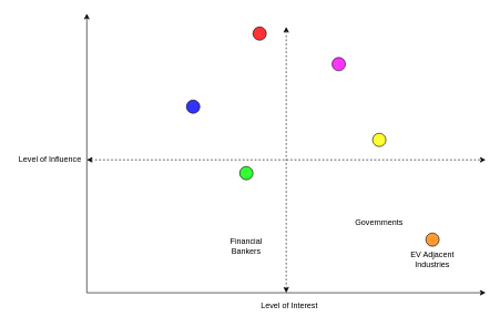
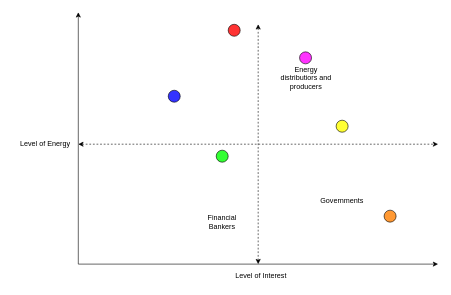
  <mxCell id="0" />
  <mxCell id="1" parent="0" />
  <mxCell id="2" value="" style="endArrow=classic;html=1;" edge="1" parent="1"><mxGeometry width="50" height="50" relative="1" as="geometry"><mxPoint x="130" y="440" as="sourcePoint" /><mxPoint x="130" y="20" as="targetPoint" /></mxGeometry></mxCell>
  <mxCell id="3" value="" style="endArrow=classic;html=1;" edge="1" parent="1"><mxGeometry width="50" height="50" relative="1" as="geometry"><mxPoint x="130" y="440" as="sourcePoint" /><mxPoint x="730" y="440" as="targetPoint" /></mxGeometry></mxCell>
  <mxCell id="4" value="" style="endArrow=classic;dashed=1;html=1;endFill=1;startArrow=classic;startFill=1;" edge="1" parent="1"><mxGeometry width="50" height="50" relative="1" as="geometry"><mxPoint x="430" y="440" as="sourcePoint" /><mxPoint x="430" y="40" as="targetPoint" /></mxGeometry></mxCell>
  <mxCell id="5" value="" style="endArrow=classic;dashed=1;html=1;startArrow=classic;startFill=1;endFill=1;" edge="1" parent="1"><mxGeometry width="50" height="50" relative="1" as="geometry"><mxPoint x="130" y="240" as="sourcePoint" /><mxPoint x="730" y="240" as="targetPoint" /></mxGeometry></mxCell>
- <mxCell id="6" value="Level of Influence" style="text;html=1;strokeColor=none;fillColor=none;align=center;verticalAlign=middle;whiteSpace=wrap;rounded=0;" vertex="1" parent="1"><mxGeometry x="20" y="220" width="110" height="40" as="geometry" /></mxCell>
+ <mxCell id="6" value="Level of Energy" style="text;html=1;strokeColor=none;fillColor=none;align=center;verticalAlign=middle;whiteSpace=wrap;rounded=0;" vertex="1" parent="1"><mxGeometry x="20" y="220" width="110" height="40" as="geometry" /></mxCell>
  <mxCell id="7" value="Level of Interest" style="text;html=1;strokeColor=none;fillColor=none;align=center;verticalAlign=middle;whiteSpace=wrap;rounded=0;" vertex="1" parent="1"><mxGeometry x="385" y="450" width="100" height="20" as="geometry" /></mxCell>
  <mxCell id="8" value="" style="ellipse;whiteSpace=wrap;html=1;aspect=fixed;fillColor=#FF3333;" vertex="1" parent="1"><mxGeometry x="380" y="40" width="20" height="20" as="geometry" /></mxCell>
  <mxCell id="9" value="" style="ellipse;whiteSpace=wrap;html=1;aspect=fixed;fillColor=#FFFF33;" vertex="1" parent="1"><mxGeometry x="560" y="200" width="20" height="20" as="geometry" /></mxCell>
  <mxCell id="10" value="Governments" style="text;html=1;strokeColor=none;fillColor=none;align=center;verticalAlign=middle;whiteSpace=wrap;rounded=0;" vertex="1" parent="1"><mxGeometry x="530" y="325" width="80" height="20" as="geometry" /></mxCell>
  <mxCell id="11" value="" style="ellipse;whiteSpace=wrap;html=1;aspect=fixed;fillColor=#FF9933;" vertex="1" parent="1"><mxGeometry x="640" y="350" width="20" height="20" as="geometry" /></mxCell>
- <mxCell id="12" value="EV Adjacent Industries" style="text;html=1;strokeColor=none;fillColor=none;align=center;verticalAlign=middle;whiteSpace=wrap;rounded=0;" vertex="1" parent="1"><mxGeometry x="610" y="380" width="80" height="20" as="geometry" /></mxCell>
  <mxCell id="13" value="" style="ellipse;whiteSpace=wrap;html=1;aspect=fixed;fillColor=#3333FF;" vertex="1" parent="1"><mxGeometry x="280" y="150" width="20" height="20" as="geometry" /></mxCell>
  <mxCell id="14" value="" style="ellipse;whiteSpace=wrap;html=1;aspect=fixed;fillColor=#33FF33;" vertex="1" parent="1"><mxGeometry x="360" y="250" width="20" height="20" as="geometry" /></mxCell>
  <mxCell id="15" value="Financial Bankers" style="text;html=1;strokeColor=none;fillColor=none;align=center;verticalAlign=middle;whiteSpace=wrap;rounded=0;" vertex="1" parent="1"><mxGeometry x="330" y="360" width="80" height="20" as="geometry" /></mxCell>
  <mxCell id="16" value="" style="ellipse;whiteSpace=wrap;html=1;aspect=fixed;fillColor=#FF33FF;" vertex="1" parent="1"><mxGeometry x="499" y="86" width="20" height="20" as="geometry" /></mxCell>
+ <mxCell id="17" value="Energy distributiors and producers" style="text;html=1;strokeColor=none;fillColor=none;align=center;verticalAlign=middle;whiteSpace=wrap;rounded=0;" vertex="1" parent="1"><mxGeometry x="460" y="120" width="100" height="20" as="geometry" /></mxCell>
